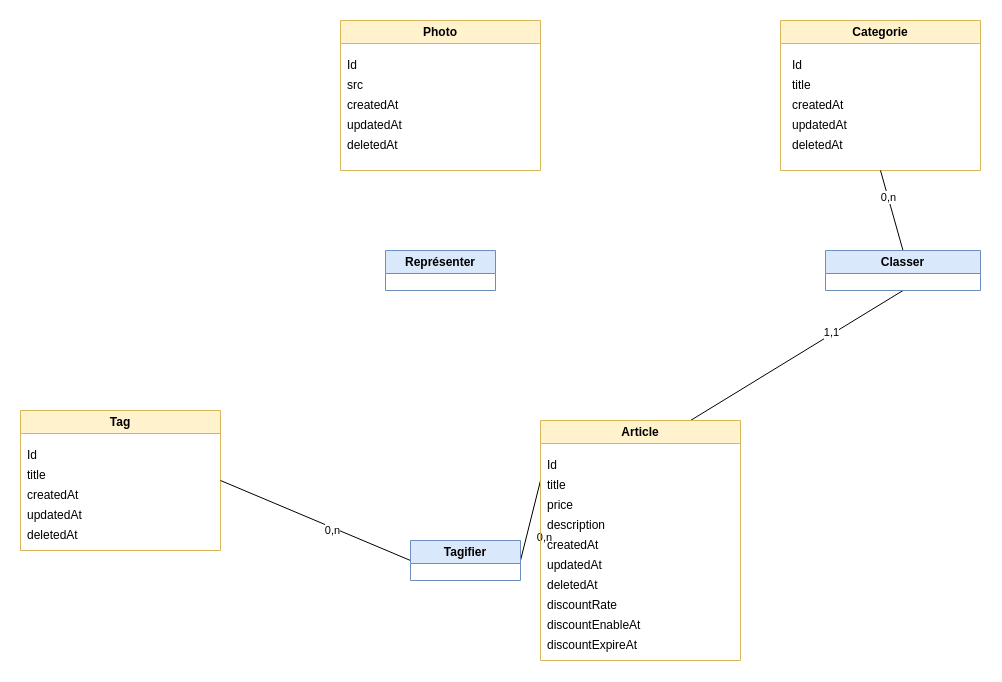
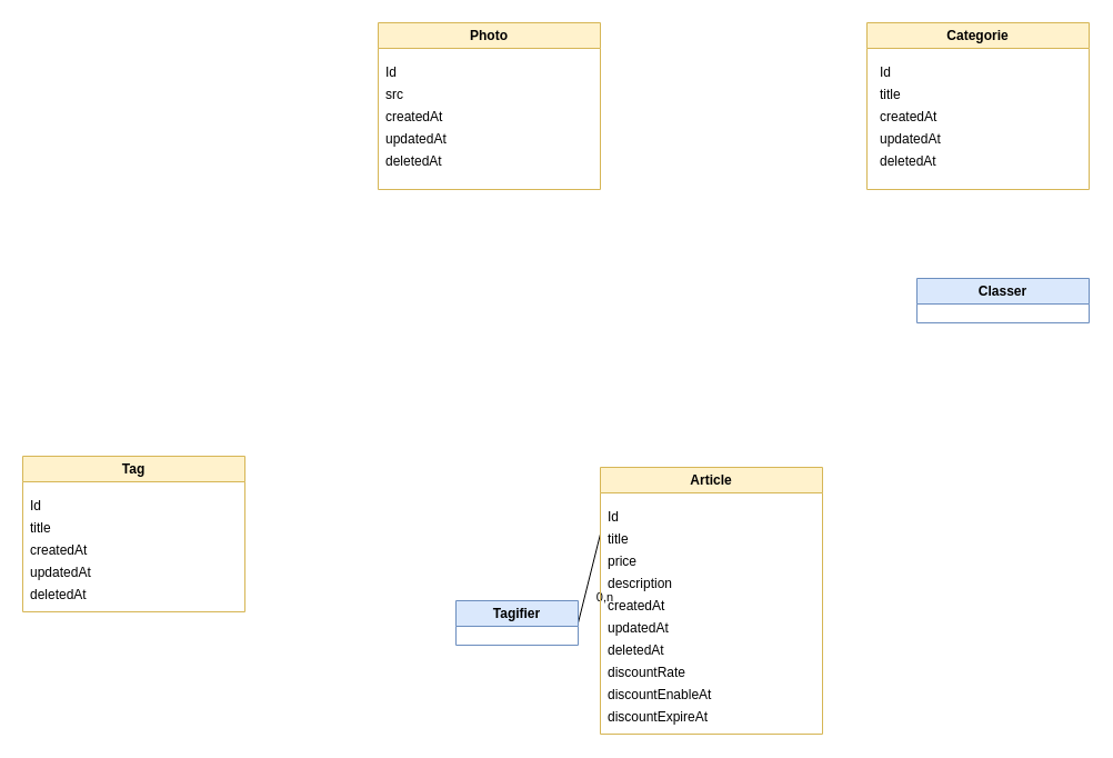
  <mxCell id="0" />
  <mxCell id="1" parent="0" />
  <mxCell id="2" style="edgeStyle=none;rounded=0;orthogonalLoop=1;jettySize=auto;html=1;exitX=0;exitY=0.25;exitDx=0;exitDy=0;entryX=1;entryY=0.5;entryDx=0;entryDy=0;endArrow=none;endFill=0;elbow=vertical;" edge="1" parent="1" source="6" target="37"><mxGeometry relative="1" as="geometry" /></mxCell>
  <mxCell id="3" value="0,n" style="edgeLabel;html=1;align=center;verticalAlign=middle;resizable=0;points=[];" vertex="1" connectable="0" parent="2"><mxGeometry x="0.302" y="-1" relative="1" as="geometry"><mxPoint x="18" y="4" as="offset" /></mxGeometry></mxCell>
- <mxCell id="4" style="edgeStyle=none;rounded=0;orthogonalLoop=1;jettySize=auto;html=1;exitX=0.75;exitY=0;exitDx=0;exitDy=0;entryX=0.5;entryY=1;entryDx=0;entryDy=0;endArrow=none;endFill=0;elbow=vertical;" edge="1" parent="1" source="6" target="41"><mxGeometry relative="1" as="geometry" /></mxCell>
- <mxCell id="5" value="1,1" style="edgeLabel;html=1;align=center;verticalAlign=middle;resizable=0;points=[];" vertex="1" connectable="0" parent="4"><mxGeometry x="0.332" y="2" relative="1" as="geometry"><mxPoint as="offset" /></mxGeometry></mxCell>
  <mxCell id="6" value="Article" style="swimlane;whiteSpace=wrap;html=1;fillColor=#fff2cc;strokeColor=#d6b656;" vertex="1" parent="1"><mxGeometry x="540" y="420" width="200" height="240" as="geometry" /></mxCell>
  <mxCell id="7" value="title" style="text;html=1;align=left;verticalAlign=middle;resizable=0;points=[];autosize=1;strokeColor=none;fillColor=none;" vertex="1" parent="6"><mxGeometry x="5" y="50" width="40" height="30" as="geometry" /></mxCell>
  <mxCell id="8" value="price" style="text;html=1;align=left;verticalAlign=middle;resizable=0;points=[];autosize=1;strokeColor=none;fillColor=none;" vertex="1" parent="6"><mxGeometry x="5" y="70" width="50" height="30" as="geometry" /></mxCell>
  <mxCell id="9" value="description" style="text;html=1;align=left;verticalAlign=middle;resizable=0;points=[];autosize=1;strokeColor=none;fillColor=none;" vertex="1" parent="6"><mxGeometry x="5" y="90" width="80" height="30" as="geometry" /></mxCell>
  <mxCell id="10" value="Id" style="text;html=1;align=left;verticalAlign=middle;resizable=0;points=[];autosize=1;strokeColor=none;fillColor=none;" vertex="1" parent="6"><mxGeometry x="5" y="30" width="30" height="30" as="geometry" /></mxCell>
  <mxCell id="11" value="createdAt" style="text;html=1;align=left;verticalAlign=middle;resizable=0;points=[];autosize=1;strokeColor=none;fillColor=none;" vertex="1" parent="6"><mxGeometry x="5" y="110" width="70" height="30" as="geometry" /></mxCell>
  <mxCell id="12" value="updatedAt" style="text;html=1;align=left;verticalAlign=middle;resizable=0;points=[];autosize=1;strokeColor=none;fillColor=none;" vertex="1" parent="6"><mxGeometry x="5" y="130" width="80" height="30" as="geometry" /></mxCell>
  <mxCell id="13" value="deletedAt" style="text;html=1;align=left;verticalAlign=middle;resizable=0;points=[];autosize=1;strokeColor=none;fillColor=none;" vertex="1" parent="6"><mxGeometry x="5" y="150" width="70" height="30" as="geometry" /></mxCell>
  <mxCell id="14" value="discountRate" style="text;html=1;align=left;verticalAlign=middle;resizable=0;points=[];autosize=1;strokeColor=none;fillColor=none;" vertex="1" parent="6"><mxGeometry x="5" y="170" width="90" height="30" as="geometry" /></mxCell>
  <mxCell id="15" value="discountEnableAt" style="text;html=1;align=left;verticalAlign=middle;resizable=0;points=[];autosize=1;strokeColor=none;fillColor=none;" vertex="1" parent="6"><mxGeometry x="5" y="190" width="120" height="30" as="geometry" /></mxCell>
  <mxCell id="16" value="discountExpireAt" style="text;html=1;align=left;verticalAlign=middle;resizable=0;points=[];autosize=1;strokeColor=none;fillColor=none;" vertex="1" parent="6"><mxGeometry x="5" y="210" width="110" height="30" as="geometry" /></mxCell>
  <mxCell id="17" value="Categorie" style="swimlane;whiteSpace=wrap;html=1;fillColor=#fff2cc;strokeColor=#d6b656;" vertex="1" parent="1"><mxGeometry x="780" y="20" width="200" height="150" as="geometry" /></mxCell>
  <mxCell id="18" value="Id" style="text;html=1;align=left;verticalAlign=middle;resizable=0;points=[];autosize=1;strokeColor=none;fillColor=none;" vertex="1" parent="17"><mxGeometry x="10" y="30" width="30" height="30" as="geometry" /></mxCell>
  <mxCell id="19" value="title" style="text;html=1;align=left;verticalAlign=middle;resizable=0;points=[];autosize=1;strokeColor=none;fillColor=none;" vertex="1" parent="17"><mxGeometry x="10" y="50" width="40" height="30" as="geometry" /></mxCell>
  <mxCell id="20" value="createdAt" style="text;html=1;align=left;verticalAlign=middle;resizable=0;points=[];autosize=1;strokeColor=none;fillColor=none;" vertex="1" parent="17"><mxGeometry x="10" y="70" width="70" height="30" as="geometry" /></mxCell>
  <mxCell id="21" value="updatedAt" style="text;html=1;align=left;verticalAlign=middle;resizable=0;points=[];autosize=1;strokeColor=none;fillColor=none;" vertex="1" parent="17"><mxGeometry x="10" y="90" width="80" height="30" as="geometry" /></mxCell>
  <mxCell id="22" value="deletedAt" style="text;html=1;align=left;verticalAlign=middle;resizable=0;points=[];autosize=1;strokeColor=none;fillColor=none;" vertex="1" parent="17"><mxGeometry x="10" y="110" width="70" height="30" as="geometry" /></mxCell>
  <mxCell id="23" value="Tag" style="swimlane;whiteSpace=wrap;html=1;fillColor=#fff2cc;strokeColor=#d6b656;" vertex="1" parent="1"><mxGeometry x="20" y="410" width="200" height="140" as="geometry" /></mxCell>
  <mxCell id="24" value="Id" style="text;html=1;align=left;verticalAlign=middle;resizable=0;points=[];autosize=1;strokeColor=none;fillColor=none;" vertex="1" parent="23"><mxGeometry x="5" y="30" width="30" height="30" as="geometry" /></mxCell>
  <mxCell id="25" value="title" style="text;html=1;align=left;verticalAlign=middle;resizable=0;points=[];autosize=1;strokeColor=none;fillColor=none;" vertex="1" parent="23"><mxGeometry x="5" y="50" width="40" height="30" as="geometry" /></mxCell>
  <mxCell id="26" value="createdAt" style="text;html=1;align=left;verticalAlign=middle;resizable=0;points=[];autosize=1;strokeColor=none;fillColor=none;" vertex="1" parent="23"><mxGeometry x="5" y="70" width="70" height="30" as="geometry" /></mxCell>
  <mxCell id="27" value="updatedAt" style="text;html=1;align=left;verticalAlign=middle;resizable=0;points=[];autosize=1;strokeColor=none;fillColor=none;" vertex="1" parent="23"><mxGeometry x="5" y="90" width="80" height="30" as="geometry" /></mxCell>
  <mxCell id="28" value="deletedAt" style="text;html=1;align=left;verticalAlign=middle;resizable=0;points=[];autosize=1;strokeColor=none;fillColor=none;" vertex="1" parent="23"><mxGeometry x="5" y="110" width="70" height="30" as="geometry" /></mxCell>
  <mxCell id="29" value="Photo" style="swimlane;whiteSpace=wrap;html=1;fillColor=#fff2cc;strokeColor=#d6b656;" vertex="1" parent="1"><mxGeometry x="340" y="20" width="200" height="150" as="geometry" /></mxCell>
  <mxCell id="30" value="Id" style="text;html=1;align=left;verticalAlign=middle;resizable=0;points=[];autosize=1;strokeColor=none;fillColor=none;" vertex="1" parent="29"><mxGeometry x="5" y="30" width="30" height="30" as="geometry" /></mxCell>
  <mxCell id="31" value="src" style="text;html=1;align=left;verticalAlign=middle;resizable=0;points=[];autosize=1;strokeColor=none;fillColor=none;" vertex="1" parent="29"><mxGeometry x="5" y="50" width="40" height="30" as="geometry" /></mxCell>
  <mxCell id="32" value="createdAt" style="text;html=1;align=left;verticalAlign=middle;resizable=0;points=[];autosize=1;strokeColor=none;fillColor=none;" vertex="1" parent="29"><mxGeometry x="5" y="70" width="70" height="30" as="geometry" /></mxCell>
  <mxCell id="33" value="updatedAt" style="text;html=1;align=left;verticalAlign=middle;resizable=0;points=[];autosize=1;strokeColor=none;fillColor=none;" vertex="1" parent="29"><mxGeometry x="5" y="90" width="80" height="30" as="geometry" /></mxCell>
  <mxCell id="34" value="deletedAt" style="text;html=1;align=left;verticalAlign=middle;resizable=0;points=[];autosize=1;strokeColor=none;fillColor=none;" vertex="1" parent="29"><mxGeometry x="5" y="110" width="70" height="30" as="geometry" /></mxCell>
- <mxCell id="35" style="edgeStyle=none;rounded=0;orthogonalLoop=1;jettySize=auto;html=1;exitX=0;exitY=0.5;exitDx=0;exitDy=0;entryX=1;entryY=0.5;entryDx=0;entryDy=0;endArrow=none;endFill=0;elbow=vertical;" edge="1" parent="1" source="37" target="23"><mxGeometry relative="1" as="geometry" /></mxCell>
- <mxCell id="36" value="0,n" style="edgeLabel;html=1;align=center;verticalAlign=middle;resizable=0;points=[];" vertex="1" connectable="0" parent="35"><mxGeometry x="-0.236" y="-1" relative="1" as="geometry"><mxPoint x="-6" y="1" as="offset" /></mxGeometry></mxCell>
  <mxCell id="37" value="Tagifier" style="swimlane;whiteSpace=wrap;html=1;fillColor=#dae8fc;strokeColor=#6c8ebf;" vertex="1" parent="1"><mxGeometry x="410" y="540" width="110" height="40" as="geometry" /></mxCell>
- <mxCell id="38" value="Représenter" style="swimlane;whiteSpace=wrap;html=1;fillColor=#dae8fc;strokeColor=#6c8ebf;" vertex="1" parent="1"><mxGeometry x="385" y="250" width="110" height="40" as="geometry" /></mxCell>
- <mxCell id="39" style="edgeStyle=none;rounded=0;orthogonalLoop=1;jettySize=auto;html=1;exitX=0.5;exitY=0;exitDx=0;exitDy=0;entryX=0.5;entryY=1;entryDx=0;entryDy=0;endArrow=none;endFill=0;elbow=vertical;" edge="1" parent="1" source="41" target="17"><mxGeometry relative="1" as="geometry" /></mxCell>
- <mxCell id="40" value="0,n" style="edgeLabel;html=1;align=center;verticalAlign=middle;resizable=0;points=[];" vertex="1" connectable="0" parent="39"><mxGeometry x="0.35" relative="1" as="geometry"><mxPoint as="offset" /></mxGeometry></mxCell>
  <mxCell id="41" value="Classer" style="swimlane;whiteSpace=wrap;html=1;fillColor=#dae8fc;strokeColor=#6c8ebf;" vertex="1" parent="1"><mxGeometry x="825" y="250" width="155" height="40" as="geometry" /></mxCell>
